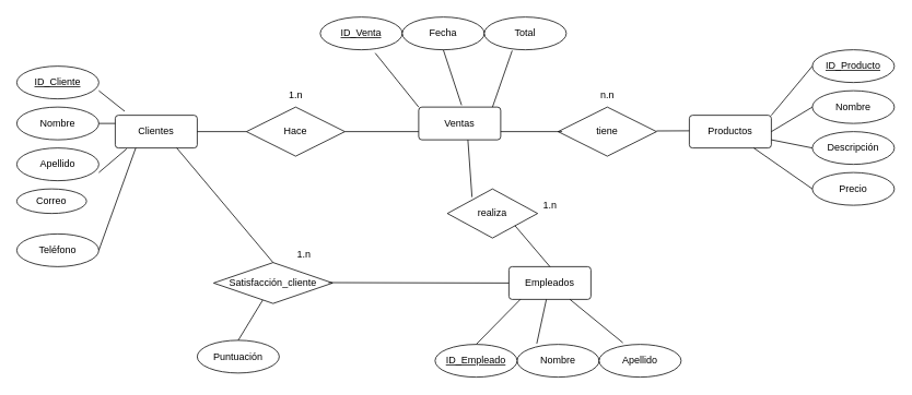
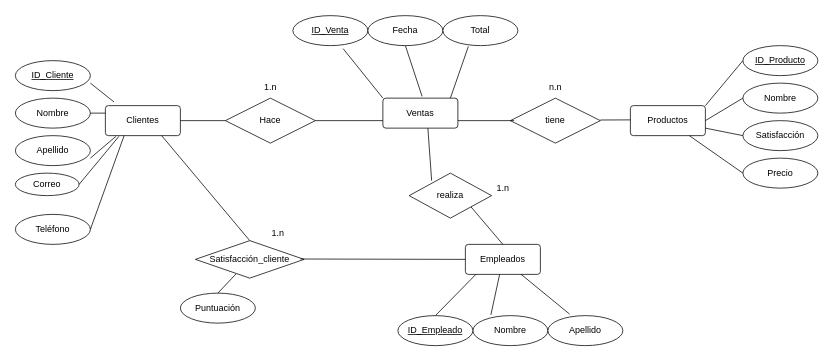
  <mxCell id="0" />
  <mxCell id="1" parent="0" />
  <mxCell id="2" value="Ventas" style="rounded=1;arcSize=10;whiteSpace=wrap;html=1;align=center;" parent="1" vertex="1"><mxGeometry x="510" y="130" width="100" height="40" as="geometry" /></mxCell>
  <mxCell id="3" value="Clientes" style="rounded=1;arcSize=10;whiteSpace=wrap;html=1;align=center;" parent="1" vertex="1"><mxGeometry x="140" y="140" width="100" height="40" as="geometry" /></mxCell>
  <mxCell id="4" value="Productos" style="rounded=1;arcSize=10;whiteSpace=wrap;html=1;align=center;" parent="1" vertex="1"><mxGeometry x="840" y="140" width="100" height="40" as="geometry" /></mxCell>
  <mxCell id="5" value="Empleados" style="rounded=1;arcSize=10;whiteSpace=wrap;html=1;align=center;" parent="1" vertex="1"><mxGeometry x="620" y="325" width="100" height="40" as="geometry" /></mxCell>
  <mxCell id="6" value="tiene" style="shape=rhombus;perimeter=rhombusPerimeter;whiteSpace=wrap;html=1;align=center;" parent="1" vertex="1"><mxGeometry x="680" y="130" width="120" height="60" as="geometry" /></mxCell>
  <mxCell id="7" value="Hace" style="shape=rhombus;perimeter=rhombusPerimeter;whiteSpace=wrap;html=1;align=center;" parent="1" vertex="1"><mxGeometry x="300" y="130" width="120" height="60" as="geometry" /></mxCell>
  <mxCell id="8" value="n.n" style="text;html=1;align=center;verticalAlign=middle;resizable=0;points=[];autosize=1;strokeColor=none;fillColor=none;" parent="1" vertex="1"><mxGeometry x="720" y="100" width="40" height="30" as="geometry" /></mxCell>
  <mxCell id="9" value="1.n" style="text;html=1;align=center;verticalAlign=middle;resizable=0;points=[];autosize=1;strokeColor=none;fillColor=none;" parent="1" vertex="1"><mxGeometry x="650" y="235" width="40" height="30" as="geometry" /></mxCell>
  <mxCell id="10" value="1.n" style="text;html=1;align=center;verticalAlign=middle;resizable=0;points=[];autosize=1;strokeColor=none;fillColor=none;" parent="1" vertex="1"><mxGeometry x="340" y="100" width="40" height="30" as="geometry" /></mxCell>
  <mxCell id="11" value="realiza" style="shape=rhombus;perimeter=rhombusPerimeter;whiteSpace=wrap;html=1;align=center;" parent="1" vertex="1"><mxGeometry x="545" y="230" width="110" height="60" as="geometry" /></mxCell>
  <mxCell id="12" value="ID_Cliente" style="ellipse;whiteSpace=wrap;html=1;align=center;fontStyle=4" parent="1" vertex="1"><mxGeometry x="20" y="80" width="100" height="40" as="geometry" /></mxCell>
  <mxCell id="13" value="Nombre" style="ellipse;whiteSpace=wrap;html=1;align=center;" parent="1" vertex="1"><mxGeometry x="20" y="130" width="100" height="40" as="geometry" /></mxCell>
  <mxCell id="14" value="Apellido" style="ellipse;whiteSpace=wrap;html=1;align=center;" parent="1" vertex="1"><mxGeometry x="20" y="180" width="100" height="40" as="geometry" /></mxCell>
  <mxCell id="15" value="Correo" style="ellipse;whiteSpace=wrap;html=1;align=center;" parent="1" vertex="1"><mxGeometry x="20" y="230" width="85" height="30" as="geometry" /></mxCell>
- <mxCell id="16" value="Puntuación" style="ellipse;whiteSpace=wrap;html=1;align=center;" parent="1" vertex="1"><mxGeometry x="240" y="415" width="100" height="40" as="geometry" /></mxCell>
+ <mxCell id="16" value="Puntuación" style="ellipse;whiteSpace=wrap;html=1;align=center;" parent="1" vertex="1"><mxGeometry x="240" y="390" width="100" height="40" as="geometry" /></mxCell>
  <mxCell id="17" value="ID_Venta" style="ellipse;whiteSpace=wrap;html=1;align=center;fontStyle=4" parent="1" vertex="1"><mxGeometry x="390" y="20" width="100" height="40" as="geometry" /></mxCell>
  <mxCell id="18" value="Fecha" style="ellipse;whiteSpace=wrap;html=1;align=center;" parent="1" vertex="1"><mxGeometry x="490" y="20" width="100" height="40" as="geometry" /></mxCell>
  <mxCell id="19" value="ID_Producto" style="ellipse;whiteSpace=wrap;html=1;align=center;fontStyle=4" parent="1" vertex="1"><mxGeometry x="990" y="60" width="100" height="40" as="geometry" /></mxCell>
  <mxCell id="20" value="Nombre" style="ellipse;whiteSpace=wrap;html=1;align=center;" parent="1" vertex="1"><mxGeometry x="990" y="110" width="100" height="40" as="geometry" /></mxCell>
- <mxCell id="21" value="Descripción" style="ellipse;whiteSpace=wrap;html=1;align=center;" parent="1" vertex="1"><mxGeometry x="990" y="160" width="100" height="40" as="geometry" /></mxCell>
+ <mxCell id="21" value="Satisfacción" style="ellipse;whiteSpace=wrap;html=1;align=center;" parent="1" vertex="1"><mxGeometry x="990" y="160" width="100" height="40" as="geometry" /></mxCell>
  <mxCell id="22" value="Precio" style="ellipse;whiteSpace=wrap;html=1;align=center;" parent="1" vertex="1"><mxGeometry x="990" y="210" width="100" height="40" as="geometry" /></mxCell>
  <mxCell id="23" value="Nombre" style="ellipse;whiteSpace=wrap;html=1;align=center;" parent="1" vertex="1"><mxGeometry x="630" y="420" width="100" height="40" as="geometry" /></mxCell>
  <mxCell id="24" value="Apellido" style="ellipse;whiteSpace=wrap;html=1;align=center;" parent="1" vertex="1"><mxGeometry x="730" y="420" width="100" height="40" as="geometry" /></mxCell>
+ <mxCell id="25" value="" style="endArrow=none;html=1;rounded=0;entryX=0.18;entryY=1.025;entryDx=0;entryDy=0;entryPerimeter=0;exitX=1;exitY=0.5;exitDx=0;exitDy=0;" parent="1" target="3" edge="1" source="15"><mxGeometry width="50" height="50" relative="1" as="geometry"><mxPoint x="120" y="260" as="sourcePoint" /><mxPoint x="170" y="210" as="targetPoint" /></mxGeometry></mxCell>
  <mxCell id="26" value="" style="endArrow=none;html=1;rounded=0;entryX=0.14;entryY=1.025;entryDx=0;entryDy=0;entryPerimeter=0;" parent="1" target="3" edge="1"><mxGeometry width="50" height="50" relative="1" as="geometry"><mxPoint x="120" y="210" as="sourcePoint" /><mxPoint x="170" y="160" as="targetPoint" /></mxGeometry></mxCell>
  <mxCell id="27" value="" style="endArrow=none;html=1;rounded=0;" parent="1" edge="1"><mxGeometry width="50" height="50" relative="1" as="geometry"><mxPoint x="120" y="150" as="sourcePoint" /><mxPoint x="140" y="150" as="targetPoint" /></mxGeometry></mxCell>
  <mxCell id="28" value="" style="endArrow=none;html=1;rounded=0;entryX=0.115;entryY=-0.121;entryDx=0;entryDy=0;entryPerimeter=0;" parent="1" target="3" edge="1"><mxGeometry width="50" height="50" relative="1" as="geometry"><mxPoint x="120" y="110" as="sourcePoint" /><mxPoint x="170" y="60" as="targetPoint" /></mxGeometry></mxCell>
  <mxCell id="29" value="" style="endArrow=none;html=1;rounded=0;entryX=0.34;entryY=1.025;entryDx=0;entryDy=0;exitX=0.9;exitY=0;exitDx=0;exitDy=0;entryPerimeter=0;exitPerimeter=0;" parent="1" source="2" target="53" edge="1"><mxGeometry width="50" height="50" relative="1" as="geometry"><mxPoint x="605" y="135" as="sourcePoint" /><mxPoint x="595" y="65" as="targetPoint" /></mxGeometry></mxCell>
  <mxCell id="30" value="" style="endArrow=none;html=1;rounded=0;exitX=0.323;exitY=-0.058;exitDx=0;exitDy=0;exitPerimeter=0;entryX=0.5;entryY=1;entryDx=0;entryDy=0;" parent="1" edge="1" target="18"><mxGeometry width="50" height="50" relative="1" as="geometry"><mxPoint x="562.3" y="127.68" as="sourcePoint" /><mxPoint x="480" y="60" as="targetPoint" /></mxGeometry></mxCell>
  <mxCell id="31" value="" style="endArrow=none;html=1;rounded=0;exitX=0;exitY=0;exitDx=0;exitDy=0;entryX=0.67;entryY=1.1;entryDx=0;entryDy=0;entryPerimeter=0;" parent="1" source="2" edge="1" target="17"><mxGeometry width="50" height="50" relative="1" as="geometry"><mxPoint x="325" y="110" as="sourcePoint" /><mxPoint x="375" y="60" as="targetPoint" /></mxGeometry></mxCell>
  <mxCell id="32" value="" style="endArrow=none;html=1;rounded=0;exitX=0.5;exitY=0;exitDx=0;exitDy=0;" parent="1" target="44" edge="1" source="16"><mxGeometry width="50" height="50" relative="1" as="geometry"><mxPoint x="295" y="430" as="sourcePoint" /><mxPoint x="374" y="439.32" as="targetPoint" /></mxGeometry></mxCell>
  <mxCell id="33" value="" style="endArrow=none;html=1;rounded=0;exitX=0.24;exitY=-0.025;exitDx=0;exitDy=0;exitPerimeter=0;" parent="1" target="5" edge="1" source="23"><mxGeometry width="50" height="50" relative="1" as="geometry"><mxPoint x="720" y="410" as="sourcePoint" /><mxPoint x="875" y="410" as="targetPoint" /></mxGeometry></mxCell>
  <mxCell id="34" value="" style="endArrow=none;html=1;rounded=0;exitX=0.29;exitY=-0.05;exitDx=0;exitDy=0;exitPerimeter=0;" parent="1" target="5" edge="1" source="24"><mxGeometry width="50" height="50" relative="1" as="geometry"><mxPoint x="790" y="410" as="sourcePoint" /><mxPoint x="970" y="410" as="targetPoint" /></mxGeometry></mxCell>
  <mxCell id="35" value="" style="endArrow=none;html=1;rounded=0;exitX=1;exitY=0;exitDx=0;exitDy=0;" parent="1" source="4" edge="1"><mxGeometry width="50" height="50" relative="1" as="geometry"><mxPoint x="940" y="130" as="sourcePoint" /><mxPoint x="990" y="80" as="targetPoint" /></mxGeometry></mxCell>
  <mxCell id="36" value="" style="endArrow=none;html=1;rounded=0;exitX=1;exitY=0.5;exitDx=0;exitDy=0;" parent="1" source="4" edge="1"><mxGeometry width="50" height="50" relative="1" as="geometry"><mxPoint x="940" y="180" as="sourcePoint" /><mxPoint x="990" y="130" as="targetPoint" /></mxGeometry></mxCell>
  <mxCell id="37" value="" style="endArrow=none;html=1;rounded=0;" parent="1" edge="1"><mxGeometry width="50" height="50" relative="1" as="geometry"><mxPoint x="940" y="170" as="sourcePoint" /><mxPoint x="990" y="180" as="targetPoint" /></mxGeometry></mxCell>
  <mxCell id="38" value="" style="endArrow=none;html=1;rounded=0;" parent="1" source="4" edge="1"><mxGeometry width="50" height="50" relative="1" as="geometry"><mxPoint x="940" y="280" as="sourcePoint" /><mxPoint x="990" y="230" as="targetPoint" /></mxGeometry></mxCell>
  <mxCell id="39" value="" style="endArrow=none;html=1;rounded=0;exitX=1;exitY=0.5;exitDx=0;exitDy=0;" parent="1" source="3" edge="1"><mxGeometry relative="1" as="geometry"><mxPoint x="250" y="160" as="sourcePoint" /><mxPoint x="300" y="160" as="targetPoint" /></mxGeometry></mxCell>
  <mxCell id="40" value="" style="endArrow=none;html=1;rounded=0;" parent="1" edge="1"><mxGeometry relative="1" as="geometry"><mxPoint x="420" y="160" as="sourcePoint" /><mxPoint x="510" y="160" as="targetPoint" /></mxGeometry></mxCell>
  <mxCell id="41" value="" style="endArrow=none;html=1;rounded=0;" parent="1" edge="1"><mxGeometry relative="1" as="geometry"><mxPoint x="610" y="160" as="sourcePoint" /><mxPoint x="685" y="160" as="targetPoint" /></mxGeometry></mxCell>
  <mxCell id="42" value="" style="endArrow=none;html=1;rounded=0;" parent="1" edge="1"><mxGeometry relative="1" as="geometry"><mxPoint x="800" y="159.17" as="sourcePoint" /><mxPoint x="840" y="159" as="targetPoint" /></mxGeometry></mxCell>
  <mxCell id="43" value="" style="endArrow=none;html=1;rounded=0;entryX=0.273;entryY=0.167;entryDx=0;entryDy=0;entryPerimeter=0;" parent="1" target="11" edge="1"><mxGeometry relative="1" as="geometry"><mxPoint x="570" y="170" as="sourcePoint" /><mxPoint x="730" y="170" as="targetPoint" /></mxGeometry></mxCell>
  <mxCell id="44" value="Satisfacción_cliente" style="shape=rhombus;perimeter=rhombusPerimeter;whiteSpace=wrap;html=1;align=center;" vertex="1" parent="1"><mxGeometry x="260" y="320" width="145" height="50" as="geometry" /></mxCell>
  <mxCell id="45" value="" style="endArrow=none;html=1;rounded=0;entryX=0.75;entryY=1;entryDx=0;entryDy=0;exitX=0.5;exitY=0;exitDx=0;exitDy=0;" edge="1" parent="1" source="44" target="3"><mxGeometry width="50" height="50" relative="1" as="geometry"><mxPoint x="240" y="300" as="sourcePoint" /><mxPoint x="290" y="250" as="targetPoint" /></mxGeometry></mxCell>
  <mxCell id="46" value="1.n" style="text;html=1;align=center;verticalAlign=middle;resizable=0;points=[];autosize=1;strokeColor=none;fillColor=none;" vertex="1" parent="1"><mxGeometry x="350" y="295" width="40" height="30" as="geometry" /></mxCell>
  <mxCell id="47" value="Teléfono" style="ellipse;whiteSpace=wrap;html=1;align=center;" vertex="1" parent="1"><mxGeometry x="20" y="285" width="100" height="40" as="geometry" /></mxCell>
  <mxCell id="48" value="" style="endArrow=none;html=1;rounded=0;exitX=0.25;exitY=1;exitDx=0;exitDy=0;" edge="1" parent="1" source="3"><mxGeometry relative="1" as="geometry"><mxPoint x="150" y="210" as="sourcePoint" /><mxPoint x="120" y="305" as="targetPoint" /></mxGeometry></mxCell>
  <mxCell id="49" value="" style="endArrow=none;html=1;rounded=0;entryX=0;entryY=0.5;entryDx=0;entryDy=0;" edge="1" parent="1" target="5"><mxGeometry relative="1" as="geometry"><mxPoint x="400" y="344.5" as="sourcePoint" /><mxPoint x="610" y="345" as="targetPoint" /></mxGeometry></mxCell>
  <mxCell id="50" value="" style="endArrow=none;html=1;rounded=0;entryX=0.5;entryY=0;entryDx=0;entryDy=0;exitX=1;exitY=1;exitDx=0;exitDy=0;" edge="1" parent="1" source="11" target="5"><mxGeometry relative="1" as="geometry"><mxPoint x="520" y="260" as="sourcePoint" /><mxPoint x="680" y="260" as="targetPoint" /></mxGeometry></mxCell>
  <mxCell id="51" value="" style="endArrow=none;html=1;rounded=0;entryX=0.14;entryY=1;entryDx=0;entryDy=0;entryPerimeter=0;exitX=0.5;exitY=0;exitDx=0;exitDy=0;" edge="1" parent="1" source="52" target="5"><mxGeometry width="50" height="50" relative="1" as="geometry"><mxPoint x="672.36" y="410" as="sourcePoint" /><mxPoint x="619.999" y="397.889" as="targetPoint" /></mxGeometry></mxCell>
  <mxCell id="52" value="ID_Empleado" style="ellipse;whiteSpace=wrap;html=1;align=center;fontStyle=4" parent="1" vertex="1"><mxGeometry x="530" y="420" width="100" height="40" as="geometry" /></mxCell>
  <mxCell id="53" value="Total" style="ellipse;whiteSpace=wrap;html=1;align=center;" vertex="1" parent="1"><mxGeometry x="590" y="20" width="100" height="40" as="geometry" /></mxCell>
